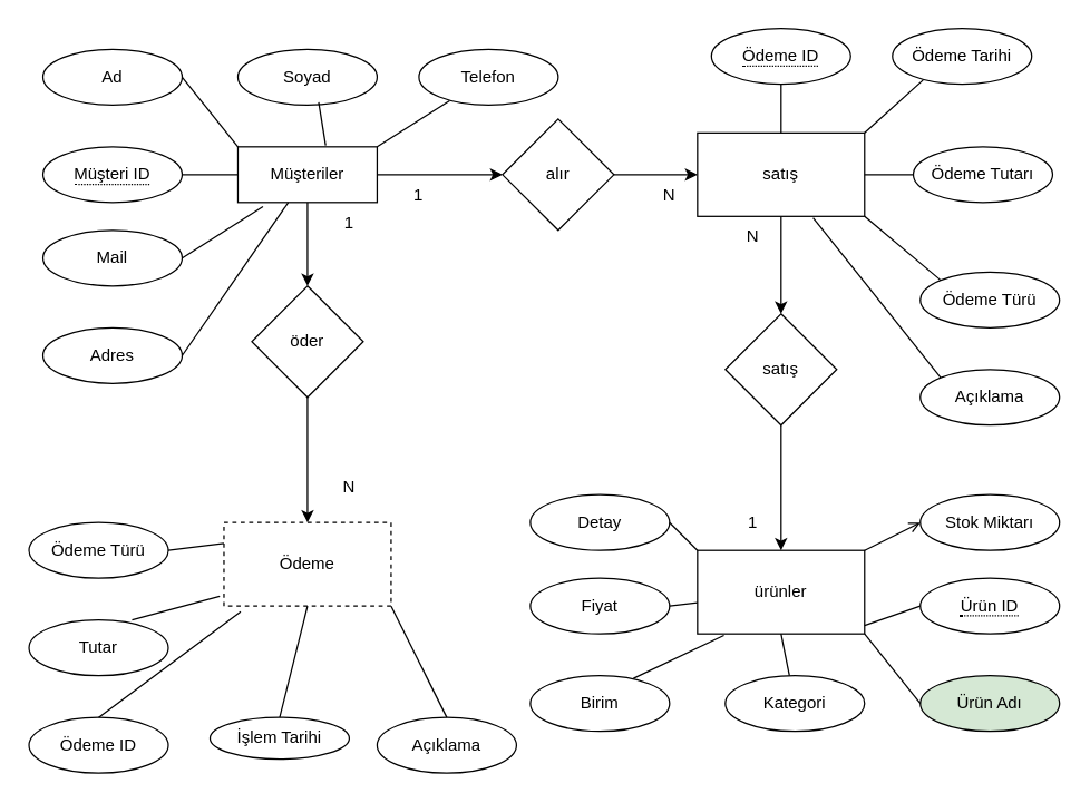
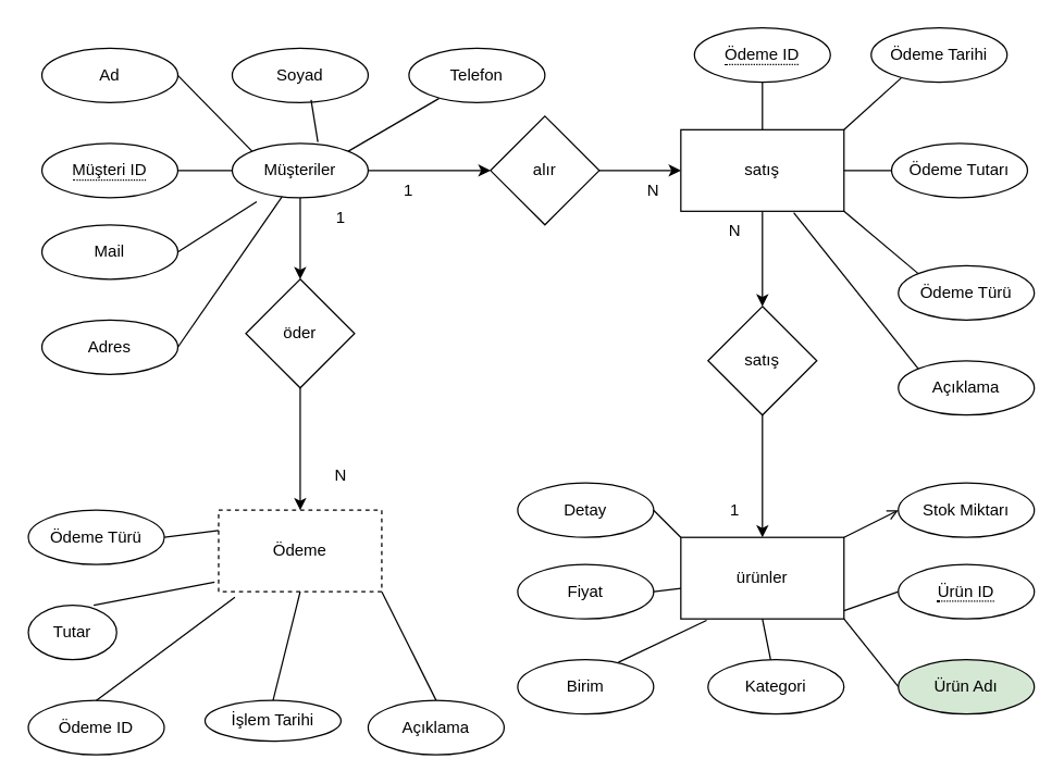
  <mxCell id="0" />
  <mxCell id="1" parent="0" />
  <mxCell id="2" value="" style="edgeStyle=orthogonalEdgeStyle;rounded=0;orthogonalLoop=1;jettySize=auto;html=1;" parent="1" source="4" target="6" edge="1"><mxGeometry relative="1" as="geometry" /></mxCell>
  <mxCell id="3" value="" style="edgeStyle=orthogonalEdgeStyle;rounded=0;orthogonalLoop=1;jettySize=auto;html=1;" parent="1" source="4" target="9" edge="1"><mxGeometry relative="1" as="geometry" /></mxCell>
- <mxCell id="4" value="Müşteriler" style="whiteSpace=wrap;html=1;align=center;" parent="1" vertex="1"><mxGeometry x="170" y="105" width="100" height="40" as="geometry" /></mxCell>
+ <mxCell id="4" value="Müşteriler" style="ellipse;whiteSpace=wrap;html=1;align=center;" parent="1" vertex="1"><mxGeometry x="170" y="105" width="100" height="40" as="geometry" /></mxCell>
  <mxCell id="5" value="" style="edgeStyle=orthogonalEdgeStyle;rounded=0;orthogonalLoop=1;jettySize=auto;html=1;" parent="1" source="6" target="7" edge="1"><mxGeometry relative="1" as="geometry" /></mxCell>
  <mxCell id="6" value="öder" style="rhombus;whiteSpace=wrap;html=1;" parent="1" vertex="1"><mxGeometry x="180" y="205" width="80" height="80" as="geometry" /></mxCell>
  <mxCell id="7" value="Ödeme" style="whiteSpace=wrap;html=1;dashed=1;" parent="1" vertex="1"><mxGeometry x="160" y="375" width="120" height="60" as="geometry" /></mxCell>
  <mxCell id="8" value="" style="edgeStyle=orthogonalEdgeStyle;rounded=0;orthogonalLoop=1;jettySize=auto;html=1;" parent="1" source="9" target="11" edge="1"><mxGeometry relative="1" as="geometry" /></mxCell>
  <mxCell id="9" value="alır" style="rhombus;whiteSpace=wrap;html=1;" parent="1" vertex="1"><mxGeometry x="360" y="85" width="80" height="80" as="geometry" /></mxCell>
  <mxCell id="10" value="" style="edgeStyle=orthogonalEdgeStyle;rounded=0;orthogonalLoop=1;jettySize=auto;html=1;" parent="1" source="11" target="13" edge="1"><mxGeometry relative="1" as="geometry" /></mxCell>
  <mxCell id="11" value="satış" style="whiteSpace=wrap;html=1;" parent="1" vertex="1"><mxGeometry x="500" y="95" width="120" height="60" as="geometry" /></mxCell>
  <mxCell id="12" value="" style="edgeStyle=orthogonalEdgeStyle;rounded=0;orthogonalLoop=1;jettySize=auto;html=1;" parent="1" source="13" target="14" edge="1"><mxGeometry relative="1" as="geometry" /></mxCell>
  <mxCell id="13" value="satış" style="rhombus;whiteSpace=wrap;html=1;" parent="1" vertex="1"><mxGeometry x="520" y="225" width="80" height="80" as="geometry" /></mxCell>
  <mxCell id="14" value="ürünler" style="whiteSpace=wrap;html=1;" parent="1" vertex="1"><mxGeometry x="500" y="395" width="120" height="60" as="geometry" /></mxCell>
  <mxCell id="15" value="&lt;span style=&quot;border-bottom: 1px dotted&quot;&gt;Müşteri ID&lt;/span&gt;" style="ellipse;whiteSpace=wrap;html=1;align=center;" parent="1" vertex="1"><mxGeometry x="30" y="105" width="100" height="40" as="geometry" /></mxCell>
  <mxCell id="16" value="Ad" style="ellipse;whiteSpace=wrap;html=1;align=center;" parent="1" vertex="1"><mxGeometry x="30" y="35" width="100" height="40" as="geometry" /></mxCell>
  <mxCell id="17" value="Soyad" style="ellipse;whiteSpace=wrap;html=1;align=center;" parent="1" vertex="1"><mxGeometry x="170" y="35" width="100" height="40" as="geometry" /></mxCell>
  <mxCell id="18" value="Telefon" style="ellipse;whiteSpace=wrap;html=1;align=center;" parent="1" vertex="1"><mxGeometry x="300" y="35" width="100" height="40" as="geometry" /></mxCell>
  <mxCell id="19" value="Mail" style="ellipse;whiteSpace=wrap;html=1;align=center;" parent="1" vertex="1"><mxGeometry x="30" y="165" width="100" height="40" as="geometry" /></mxCell>
  <mxCell id="20" value="Adres" style="ellipse;whiteSpace=wrap;html=1;align=center;" parent="1" vertex="1"><mxGeometry x="30" y="235" width="100" height="40" as="geometry" /></mxCell>
  <mxCell id="21" value="" style="endArrow=none;html=1;rounded=0;exitX=0;exitY=0.5;exitDx=0;exitDy=0;" parent="1" source="4" target="15" edge="1"><mxGeometry width="50" height="50" relative="1" as="geometry"><mxPoint x="350" y="405" as="sourcePoint" /><mxPoint x="400" y="355" as="targetPoint" /></mxGeometry></mxCell>
  <mxCell id="22" value="" style="endArrow=none;html=1;rounded=0;exitX=1;exitY=0.5;exitDx=0;exitDy=0;entryX=0.18;entryY=1.075;entryDx=0;entryDy=0;entryPerimeter=0;" parent="1" source="19" target="4" edge="1"><mxGeometry width="50" height="50" relative="1" as="geometry"><mxPoint x="350" y="405" as="sourcePoint" /><mxPoint x="400" y="355" as="targetPoint" /></mxGeometry></mxCell>
  <mxCell id="23" value="" style="endArrow=none;html=1;rounded=0;exitX=1;exitY=0.5;exitDx=0;exitDy=0;" parent="1" source="20" target="4" edge="1"><mxGeometry width="50" height="50" relative="1" as="geometry"><mxPoint x="350" y="405" as="sourcePoint" /><mxPoint x="400" y="355" as="targetPoint" /></mxGeometry></mxCell>
  <mxCell id="24" value="" style="endArrow=none;html=1;rounded=0;exitX=1;exitY=0.5;exitDx=0;exitDy=0;entryX=0;entryY=0;entryDx=0;entryDy=0;" parent="1" source="16" target="4" edge="1"><mxGeometry width="50" height="50" relative="1" as="geometry"><mxPoint x="350" y="405" as="sourcePoint" /><mxPoint x="400" y="355" as="targetPoint" /></mxGeometry></mxCell>
  <mxCell id="25" value="" style="endArrow=none;html=1;rounded=0;exitX=0.58;exitY=0.95;exitDx=0;exitDy=0;exitPerimeter=0;entryX=0.63;entryY=-0.025;entryDx=0;entryDy=0;entryPerimeter=0;" parent="1" source="17" target="4" edge="1"><mxGeometry width="50" height="50" relative="1" as="geometry"><mxPoint x="350" y="405" as="sourcePoint" /><mxPoint x="400" y="355" as="targetPoint" /></mxGeometry></mxCell>
  <mxCell id="26" value="" style="endArrow=none;html=1;rounded=0;exitX=0.22;exitY=0.925;exitDx=0;exitDy=0;exitPerimeter=0;entryX=1;entryY=0;entryDx=0;entryDy=0;" parent="1" source="18" target="4" edge="1"><mxGeometry width="50" height="50" relative="1" as="geometry"><mxPoint x="350" y="405" as="sourcePoint" /><mxPoint x="400" y="355" as="targetPoint" /></mxGeometry></mxCell>
  <mxCell id="27" value="Ödeme Türü" style="ellipse;whiteSpace=wrap;html=1;align=center;" parent="1" vertex="1"><mxGeometry x="20" y="375" width="100" height="40" as="geometry" /></mxCell>
  <mxCell id="28" value="" style="endArrow=none;html=1;rounded=0;exitX=1;exitY=0.5;exitDx=0;exitDy=0;entryX=0;entryY=0.25;entryDx=0;entryDy=0;" parent="1" source="27" target="7" edge="1"><mxGeometry width="50" height="50" relative="1" as="geometry"><mxPoint x="340" y="545" as="sourcePoint" /><mxPoint x="196" y="285" as="targetPoint" /></mxGeometry></mxCell>
- <mxCell id="29" value="Tutar" style="ellipse;whiteSpace=wrap;html=1;align=center;" parent="1" vertex="1"><mxGeometry x="20" y="445" width="100" height="40" as="geometry" /></mxCell>
+ <mxCell id="29" value="Tutar" style="ellipse;whiteSpace=wrap;html=1;align=center;" parent="1" vertex="1"><mxGeometry x="20" y="445" width="65" height="40" as="geometry" /></mxCell>
  <mxCell id="30" value="" style="endArrow=none;html=1;rounded=0;exitX=0.74;exitY=0;exitDx=0;exitDy=0;entryX=-0.025;entryY=0.883;entryDx=0;entryDy=0;entryPerimeter=0;exitPerimeter=0;" parent="1" source="29" target="7" edge="1"><mxGeometry width="50" height="50" relative="1" as="geometry"><mxPoint x="340" y="620" as="sourcePoint" /><mxPoint x="196" y="360" as="targetPoint" /></mxGeometry></mxCell>
  <mxCell id="31" value="İşlem Tarihi" style="ellipse;whiteSpace=wrap;html=1;align=center;" parent="1" vertex="1"><mxGeometry x="150" y="515" width="100" height="30" as="geometry" /></mxCell>
  <mxCell id="32" value="" style="endArrow=none;html=1;rounded=0;exitX=0.5;exitY=0;exitDx=0;exitDy=0;entryX=0.5;entryY=1;entryDx=0;entryDy=0;" parent="1" source="31" target="7" edge="1"><mxGeometry width="50" height="50" relative="1" as="geometry"><mxPoint x="490" y="635" as="sourcePoint" /><mxPoint x="346" y="375" as="targetPoint" /></mxGeometry></mxCell>
  <mxCell id="33" value="" style="endArrow=none;html=1;rounded=0;exitX=0.5;exitY=1;exitDx=0;exitDy=0;entryX=0.5;entryY=0;entryDx=0;entryDy=0;" parent="1" target="11" edge="1"><mxGeometry width="50" height="50" relative="1" as="geometry"><mxPoint x="560" y="60" as="sourcePoint" /><mxPoint x="480" y="90" as="targetPoint" /></mxGeometry></mxCell>
  <mxCell id="34" value="Ödeme Tarihi" style="ellipse;whiteSpace=wrap;html=1;align=center;" parent="1" vertex="1"><mxGeometry x="640" y="20" width="100" height="40" as="geometry" /></mxCell>
  <mxCell id="35" value="" style="endArrow=none;html=1;rounded=0;exitX=0.22;exitY=0.925;exitDx=0;exitDy=0;exitPerimeter=0;entryX=1;entryY=0;entryDx=0;entryDy=0;" parent="1" source="34" target="11" edge="1"><mxGeometry width="50" height="50" relative="1" as="geometry"><mxPoint x="690" y="390" as="sourcePoint" /><mxPoint x="610" y="90" as="targetPoint" /></mxGeometry></mxCell>
  <mxCell id="36" value="Ödeme Tutarı" style="ellipse;whiteSpace=wrap;html=1;align=center;" parent="1" vertex="1"><mxGeometry x="655" y="105" width="100" height="40" as="geometry" /></mxCell>
  <mxCell id="37" value="" style="endArrow=none;html=1;rounded=0;exitX=0;exitY=0.5;exitDx=0;exitDy=0;entryX=1;entryY=0.5;entryDx=0;entryDy=0;" parent="1" source="36" target="11" edge="1"><mxGeometry width="50" height="50" relative="1" as="geometry"><mxPoint x="705" y="475" as="sourcePoint" /><mxPoint x="625" y="175" as="targetPoint" /></mxGeometry></mxCell>
  <mxCell id="38" value="Ödeme Türü" style="ellipse;whiteSpace=wrap;html=1;align=center;" parent="1" vertex="1"><mxGeometry x="660" y="195" width="100" height="40" as="geometry" /></mxCell>
  <mxCell id="39" value="" style="endArrow=none;html=1;rounded=0;exitX=0;exitY=0;exitDx=0;exitDy=0;entryX=1;entryY=1;entryDx=0;entryDy=0;" parent="1" source="38" target="11" edge="1"><mxGeometry width="50" height="50" relative="1" as="geometry"><mxPoint x="710" y="565" as="sourcePoint" /><mxPoint x="630" y="265" as="targetPoint" /></mxGeometry></mxCell>
  <mxCell id="40" value="Açıklama" style="ellipse;whiteSpace=wrap;html=1;align=center;" parent="1" vertex="1"><mxGeometry x="660" y="265" width="100" height="40" as="geometry" /></mxCell>
  <mxCell id="41" value="" style="endArrow=none;html=1;rounded=0;exitX=0;exitY=0;exitDx=0;exitDy=0;entryX=0.692;entryY=1.017;entryDx=0;entryDy=0;entryPerimeter=0;" parent="1" source="40" target="11" edge="1"><mxGeometry width="50" height="50" relative="1" as="geometry"><mxPoint x="710" y="635" as="sourcePoint" /><mxPoint x="630" y="335" as="targetPoint" /></mxGeometry></mxCell>
  <mxCell id="42" value="" style="endArrow=none;html=1;rounded=0;exitX=0;exitY=0.5;exitDx=0;exitDy=0;entryX=1;entryY=0.9;entryDx=0;entryDy=0;entryPerimeter=0;" parent="1" target="14" edge="1"><mxGeometry width="50" height="50" relative="1" as="geometry"><mxPoint x="660" y="435" as="sourcePoint" /><mxPoint x="630" y="485" as="targetPoint" /></mxGeometry></mxCell>
  <mxCell id="43" value="Ürün Adı" style="ellipse;whiteSpace=wrap;html=1;align=center;fillColor=#d5e8d4;" parent="1" vertex="1"><mxGeometry x="660" y="485" width="100" height="40" as="geometry" /></mxCell>
  <mxCell id="44" value="" style="endArrow=none;html=1;rounded=0;exitX=0;exitY=0.5;exitDx=0;exitDy=0;entryX=1;entryY=1;entryDx=0;entryDy=0;" parent="1" source="43" target="14" edge="1"><mxGeometry width="50" height="50" relative="1" as="geometry"><mxPoint x="710" y="855" as="sourcePoint" /><mxPoint x="620" y="519" as="targetPoint" /></mxGeometry></mxCell>
  <mxCell id="45" value="Kategori" style="ellipse;whiteSpace=wrap;html=1;align=center;" parent="1" vertex="1"><mxGeometry x="520" y="485" width="100" height="40" as="geometry" /></mxCell>
  <mxCell id="46" value="" style="endArrow=none;html=1;rounded=0;entryX=0.5;entryY=1;entryDx=0;entryDy=0;" parent="1" source="45" target="14" edge="1"><mxGeometry width="50" height="50" relative="1" as="geometry"><mxPoint x="570" y="855" as="sourcePoint" /><mxPoint x="480" y="519" as="targetPoint" /></mxGeometry></mxCell>
  <mxCell id="47" value="Birim" style="ellipse;whiteSpace=wrap;html=1;align=center;" parent="1" vertex="1"><mxGeometry x="380" y="485" width="100" height="40" as="geometry" /></mxCell>
  <mxCell id="48" value="" style="endArrow=none;html=1;rounded=0;exitX=0.74;exitY=0.05;exitDx=0;exitDy=0;entryX=0.158;entryY=1.017;entryDx=0;entryDy=0;entryPerimeter=0;exitPerimeter=0;" parent="1" source="47" target="14" edge="1"><mxGeometry width="50" height="50" relative="1" as="geometry"><mxPoint x="440" y="855" as="sourcePoint" /><mxPoint x="350" y="519" as="targetPoint" /></mxGeometry></mxCell>
  <mxCell id="49" value="Fiyat" style="ellipse;whiteSpace=wrap;html=1;align=center;" parent="1" vertex="1"><mxGeometry x="380" y="415" width="100" height="40" as="geometry" /></mxCell>
  <mxCell id="50" value="" style="endArrow=none;html=1;rounded=0;exitX=1;exitY=0.5;exitDx=0;exitDy=0;" parent="1" source="49" target="14" edge="1"><mxGeometry width="50" height="50" relative="1" as="geometry"><mxPoint x="430" y="785" as="sourcePoint" /><mxPoint x="340" y="449" as="targetPoint" /></mxGeometry></mxCell>
  <mxCell id="51" value="Detay" style="ellipse;whiteSpace=wrap;html=1;align=center;" parent="1" vertex="1"><mxGeometry x="380" y="355" width="100" height="40" as="geometry" /></mxCell>
  <mxCell id="52" value="" style="endArrow=none;html=1;rounded=0;exitX=1;exitY=0.5;exitDx=0;exitDy=0;entryX=0;entryY=0;entryDx=0;entryDy=0;" parent="1" source="51" target="14" edge="1"><mxGeometry width="50" height="50" relative="1" as="geometry"><mxPoint x="430" y="725" as="sourcePoint" /><mxPoint x="500" y="373" as="targetPoint" /></mxGeometry></mxCell>
  <mxCell id="53" value="Stok Miktarı" style="ellipse;whiteSpace=wrap;html=1;align=center;" parent="1" vertex="1"><mxGeometry x="660" y="355" width="100" height="40" as="geometry" /></mxCell>
  <mxCell id="54" value="" style="endArrow=open;html=1;rounded=0;exitX=1;exitY=0;exitDx=0;exitDy=0;entryX=0;entryY=0.5;entryDx=0;entryDy=0;" parent="1" source="14" target="53" edge="1"><mxGeometry width="50" height="50" relative="1" as="geometry"><mxPoint x="350" y="405" as="sourcePoint" /><mxPoint x="400" y="355" as="targetPoint" /></mxGeometry></mxCell>
  <mxCell id="55" value="&lt;span style=&quot;border-bottom: 1px dotted&quot;&gt;Ürün ID&lt;/span&gt;" style="ellipse;whiteSpace=wrap;html=1;align=center;" parent="1" vertex="1"><mxGeometry x="660" y="415" width="100" height="40" as="geometry" /></mxCell>
  <mxCell id="56" value="&lt;span style=&quot;border-bottom: 1px dotted&quot;&gt;Ödeme ID&lt;/span&gt;" style="ellipse;whiteSpace=wrap;html=1;align=center;" parent="1" vertex="1"><mxGeometry x="510" y="20" width="100" height="40" as="geometry" /></mxCell>
  <mxCell id="57" value="1" style="text;html=1;strokeColor=none;fillColor=none;align=center;verticalAlign=middle;whiteSpace=wrap;rounded=0;" parent="1" vertex="1"><mxGeometry x="220" y="145" width="60" height="30" as="geometry" /></mxCell>
  <mxCell id="58" value="N" style="text;html=1;strokeColor=none;fillColor=none;align=center;verticalAlign=middle;whiteSpace=wrap;rounded=0;" parent="1" vertex="1"><mxGeometry x="220" y="335" width="60" height="30" as="geometry" /></mxCell>
  <mxCell id="59" value="1" style="text;html=1;strokeColor=none;fillColor=none;align=center;verticalAlign=middle;whiteSpace=wrap;rounded=0;" parent="1" vertex="1"><mxGeometry x="270" y="125" width="60" height="30" as="geometry" /></mxCell>
  <mxCell id="60" value="N" style="text;html=1;strokeColor=none;fillColor=none;align=center;verticalAlign=middle;whiteSpace=wrap;rounded=0;" parent="1" vertex="1"><mxGeometry x="450" y="125" width="60" height="30" as="geometry" /></mxCell>
  <mxCell id="61" value="N" style="text;html=1;strokeColor=none;fillColor=none;align=center;verticalAlign=middle;whiteSpace=wrap;rounded=0;" parent="1" vertex="1"><mxGeometry x="510" y="155" width="60" height="30" as="geometry" /></mxCell>
  <mxCell id="62" value="1" style="text;html=1;strokeColor=none;fillColor=none;align=center;verticalAlign=middle;whiteSpace=wrap;rounded=0;" parent="1" vertex="1"><mxGeometry x="510" y="360" width="60" height="30" as="geometry" /></mxCell>
  <mxCell id="63" value="Açıklama" style="ellipse;whiteSpace=wrap;html=1;align=center;" vertex="1" parent="1"><mxGeometry x="270" y="515" width="100" height="40" as="geometry" /></mxCell>
  <mxCell id="64" value="" style="endArrow=none;html=1;rounded=0;exitX=0.5;exitY=0;exitDx=0;exitDy=0;entryX=1;entryY=1;entryDx=0;entryDy=0;" edge="1" parent="1" source="63" target="7"><mxGeometry width="50" height="50" relative="1" as="geometry"><mxPoint x="580" y="695" as="sourcePoint" /><mxPoint x="310" y="495" as="targetPoint" /></mxGeometry></mxCell>
  <mxCell id="65" value="Ödeme ID" style="ellipse;whiteSpace=wrap;html=1;align=center;" vertex="1" parent="1"><mxGeometry x="20" y="515" width="100" height="40" as="geometry" /></mxCell>
  <mxCell id="66" value="" style="endArrow=none;html=1;rounded=0;exitX=0.5;exitY=0;exitDx=0;exitDy=0;entryX=0.1;entryY=1.067;entryDx=0;entryDy=0;entryPerimeter=0;" edge="1" parent="1" source="65" target="7"><mxGeometry width="50" height="50" relative="1" as="geometry"><mxPoint x="360" y="720" as="sourcePoint" /><mxPoint x="90" y="520" as="targetPoint" /></mxGeometry></mxCell>
